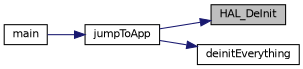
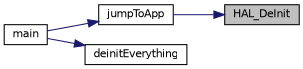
  digraph {
    rankdir=RL
    node [color=black fillcolor=white fontname=Helvetica fontsize=10 shape=record style=filled]
    edge [color=midnightblue dir=back fontname=Helvetica fontsize=10 labelfontname=Helvetica labelfontsize=10 style=solid]
    n1 [fillcolor=grey75 fontcolor=black height=0.2 label=HAL_DeInit width=0.4]
    n2 [height=0.2 label=jumpToApp width=0.4]
    n3 [height=0.2 label=deinitEverything width=0.4]
    n4 [height=0.2 label=main width=0.4]
    n1 -> n2
    n2 -> n4
-   n3 -> n2
+   n3 -> n4
  }
